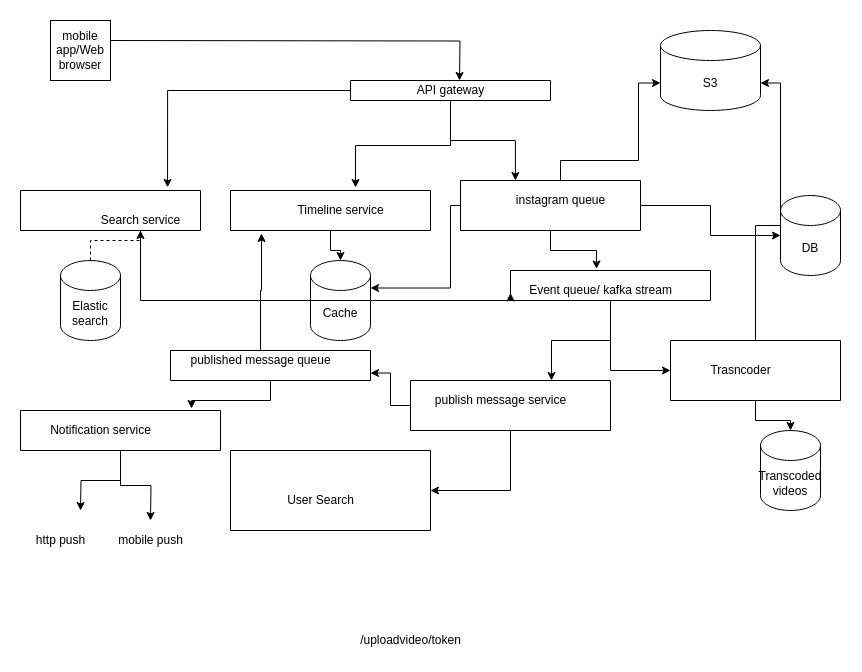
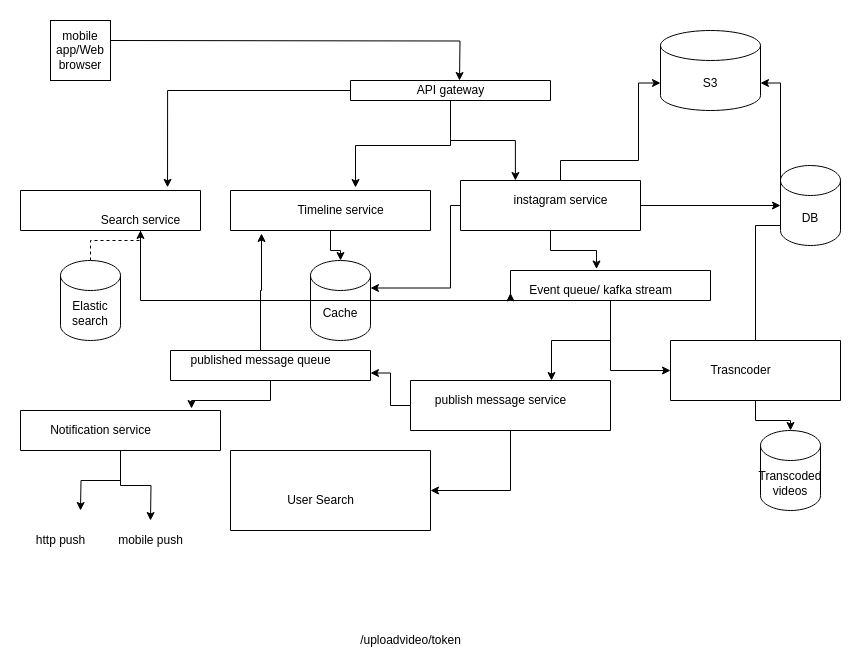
  <mxCell id="0" />
  <mxCell id="1" parent="0" />
  <mxCell id="2" style="edgeStyle=orthogonalEdgeStyle;rounded=0;orthogonalLoop=1;jettySize=auto;html=1;entryX=0.817;entryY=-0.08;entryDx=0;entryDy=0;entryPerimeter=0;" edge="1" parent="1" source="3" target="19"><mxGeometry relative="1" as="geometry" /></mxCell>
  <mxCell id="3" value="" style="swimlane;startSize=0;" vertex="1" parent="1"><mxGeometry x="350" y="80" width="200" height="20" as="geometry" /></mxCell>
  <mxCell id="4" style="edgeStyle=orthogonalEdgeStyle;rounded=0;orthogonalLoop=1;jettySize=auto;html=1;entryX=0.305;entryY=0;entryDx=0;entryDy=0;entryPerimeter=0;" edge="1" parent="1" source="6" target="10"><mxGeometry relative="1" as="geometry" /></mxCell>
  <mxCell id="5" style="edgeStyle=orthogonalEdgeStyle;rounded=0;orthogonalLoop=1;jettySize=auto;html=1;entryX=0.625;entryY=-0.075;entryDx=0;entryDy=0;entryPerimeter=0;" edge="1" parent="1" source="6" target="17"><mxGeometry relative="1" as="geometry" /></mxCell>
  <mxCell id="6" value="API gateway" style="text;html=1;align=center;verticalAlign=middle;resizable=0;points=[];autosize=1;strokeColor=none;" vertex="1" parent="1"><mxGeometry x="410" y="80" width="80" height="20" as="geometry" /></mxCell>
  <mxCell id="7" style="edgeStyle=orthogonalEdgeStyle;rounded=0;orthogonalLoop=1;jettySize=auto;html=1;" edge="1" parent="1" source="10" target="14"><mxGeometry relative="1" as="geometry" /></mxCell>
  <mxCell id="8" style="edgeStyle=orthogonalEdgeStyle;rounded=0;orthogonalLoop=1;jettySize=auto;html=1;entryX=0.43;entryY=-0.05;entryDx=0;entryDy=0;entryPerimeter=0;" edge="1" parent="1" source="10" target="24"><mxGeometry relative="1" as="geometry" /></mxCell>
  <mxCell id="9" style="edgeStyle=orthogonalEdgeStyle;rounded=0;orthogonalLoop=1;jettySize=auto;html=1;entryX=1;entryY=0;entryDx=0;entryDy=27.5;entryPerimeter=0;" edge="1" parent="1" source="10" target="15"><mxGeometry relative="1" as="geometry"><Array as="points"><mxPoint x="450" y="205" /><mxPoint x="450" y="288" /></Array></mxGeometry></mxCell>
  <mxCell id="10" value="" style="swimlane;startSize=0;" vertex="1" parent="1"><mxGeometry x="460" y="180" width="180" height="50" as="geometry" /></mxCell>
  <mxCell id="11" style="edgeStyle=orthogonalEdgeStyle;rounded=0;orthogonalLoop=1;jettySize=auto;html=1;" edge="1" parent="1"><mxGeometry relative="1" as="geometry"><mxPoint x="110" y="40" as="sourcePoint" /><mxPoint x="459" y="80" as="targetPoint" /></mxGeometry></mxCell>
  <mxCell id="12" style="edgeStyle=orthogonalEdgeStyle;rounded=0;orthogonalLoop=1;jettySize=auto;html=1;entryX=0;entryY=0;entryDx=0;entryDy=52.5;entryPerimeter=0;" edge="1" parent="1" target="26"><mxGeometry relative="1" as="geometry"><mxPoint x="560" y="180" as="sourcePoint" /><Array as="points"><mxPoint x="560" y="160" /><mxPoint x="638" y="160" /><mxPoint x="638" y="83" /></Array></mxGeometry></mxCell>
- <mxCell id="13" value="instagram queue" style="text;html=1;align=center;verticalAlign=middle;resizable=0;points=[];autosize=1;strokeColor=none;" vertex="1" parent="1"><mxGeometry x="505" y="190" width="110" height="20" as="geometry" /></mxCell>
- <mxCell id="14" value="DB" style="shape=cylinder3;whiteSpace=wrap;html=1;boundedLbl=1;backgroundOutline=1;size=15;" vertex="1" parent="1"><mxGeometry x="780" y="195" width="60" height="80" as="geometry" /></mxCell>
+ <mxCell id="13" value="instagram service" style="text;html=1;align=center;verticalAlign=middle;resizable=0;points=[];autosize=1;strokeColor=none;" vertex="1" parent="1"><mxGeometry x="505" y="190" width="110" height="20" as="geometry" /></mxCell>
+ <mxCell id="14" value="DB" style="shape=cylinder3;whiteSpace=wrap;html=1;boundedLbl=1;backgroundOutline=1;size=15;" vertex="1" parent="1"><mxGeometry x="780" y="165" width="60" height="80" as="geometry" /></mxCell>
  <mxCell id="15" value="Cache" style="shape=cylinder3;whiteSpace=wrap;html=1;boundedLbl=1;backgroundOutline=1;size=15;" vertex="1" parent="1"><mxGeometry x="310" y="260" width="60" height="80" as="geometry" /></mxCell>
  <mxCell id="16" style="edgeStyle=orthogonalEdgeStyle;rounded=0;orthogonalLoop=1;jettySize=auto;html=1;entryX=0.5;entryY=0;entryDx=0;entryDy=0;entryPerimeter=0;" edge="1" parent="1" source="17" target="15"><mxGeometry relative="1" as="geometry" /></mxCell>
  <mxCell id="17" value="" style="swimlane;startSize=0;" vertex="1" parent="1"><mxGeometry x="230" y="190" width="200" height="40" as="geometry" /></mxCell>
  <mxCell id="18" value="Timeline service" style="text;html=1;align=center;verticalAlign=middle;resizable=0;points=[];autosize=1;strokeColor=none;" vertex="1" parent="1"><mxGeometry x="290" y="200" width="100" height="20" as="geometry" /></mxCell>
  <mxCell id="19" value="" style="swimlane;startSize=0;" vertex="1" parent="1"><mxGeometry y="190" width="180" height="40" as="geometry" x="20" /></mxCell>
  <mxCell id="20" style="edgeStyle=orthogonalEdgeStyle;rounded=0;orthogonalLoop=1;jettySize=auto;html=1;entryX=0;entryY=0.75;entryDx=0;entryDy=0;" edge="1" parent="1" source="21" target="24"><mxGeometry relative="1" as="geometry"><Array as="points"><mxPoint x="140" y="300" /></Array></mxGeometry></mxCell>
  <mxCell id="21" value="Search service" style="text;html=1;align=center;verticalAlign=middle;resizable=0;points=[];autosize=1;strokeColor=none;" vertex="1" parent="1"><mxGeometry x="95" y="210" width="90" height="20" as="geometry" /></mxCell>
  <mxCell id="22" style="edgeStyle=orthogonalEdgeStyle;rounded=0;orthogonalLoop=1;jettySize=auto;html=1;entryX=0;entryY=0.5;entryDx=0;entryDy=0;" edge="1" parent="1" source="24" target="29"><mxGeometry relative="1" as="geometry" /></mxCell>
  <mxCell id="23" style="edgeStyle=orthogonalEdgeStyle;rounded=0;orthogonalLoop=1;jettySize=auto;html=1;entryX=0.705;entryY=0;entryDx=0;entryDy=0;entryPerimeter=0;" edge="1" parent="1" source="24" target="34"><mxGeometry relative="1" as="geometry" /></mxCell>
  <mxCell id="24" value="" style="swimlane;startSize=0;" vertex="1" parent="1"><mxGeometry x="510" y="270" width="200" height="30" as="geometry" /></mxCell>
  <mxCell id="25" value="Event queue/ kafka stream" style="text;html=1;align=center;verticalAlign=middle;resizable=0;points=[];autosize=1;strokeColor=none;" vertex="1" parent="1"><mxGeometry x="520" y="280" width="160" height="20" as="geometry" /></mxCell>
  <mxCell id="26" value="S3" style="shape=cylinder3;whiteSpace=wrap;html=1;boundedLbl=1;backgroundOutline=1;size=15;" vertex="1" parent="1"><mxGeometry x="660" y="30" width="100" height="80" as="geometry" /></mxCell>
  <mxCell id="27" style="edgeStyle=orthogonalEdgeStyle;rounded=0;orthogonalLoop=1;jettySize=auto;html=1;entryX=1;entryY=0;entryDx=0;entryDy=52.5;entryPerimeter=0;" edge="1" parent="1" source="29" target="26"><mxGeometry relative="1" as="geometry" /></mxCell>
  <mxCell id="28" style="edgeStyle=orthogonalEdgeStyle;rounded=0;orthogonalLoop=1;jettySize=auto;html=1;" edge="1" parent="1" source="29" target="31"><mxGeometry relative="1" as="geometry" /></mxCell>
  <mxCell id="29" value="" style="swimlane;startSize=0;" vertex="1" parent="1"><mxGeometry x="670" y="340" width="170" height="60" as="geometry" /></mxCell>
  <mxCell id="30" value="Trasncoder" style="text;html=1;align=center;verticalAlign=middle;resizable=0;points=[];autosize=1;strokeColor=none;" vertex="1" parent="1"><mxGeometry x="700" y="360" width="80" height="20" as="geometry" /></mxCell>
  <mxCell id="31" value="Transcoded videos" style="shape=cylinder3;whiteSpace=wrap;html=1;boundedLbl=1;backgroundOutline=1;size=15;" vertex="1" parent="1"><mxGeometry x="760" y="430" width="60" height="80" as="geometry" /></mxCell>
  <mxCell id="32" style="edgeStyle=orthogonalEdgeStyle;rounded=0;orthogonalLoop=1;jettySize=auto;html=1;entryX=1;entryY=0.5;entryDx=0;entryDy=0;" edge="1" parent="1" source="34" target="36"><mxGeometry relative="1" as="geometry" /></mxCell>
  <mxCell id="33" style="edgeStyle=orthogonalEdgeStyle;rounded=0;orthogonalLoop=1;jettySize=auto;html=1;exitX=0;exitY=0.5;exitDx=0;exitDy=0;entryX=1;entryY=0.75;entryDx=0;entryDy=0;" edge="1" parent="1" source="34" target="39"><mxGeometry relative="1" as="geometry" /></mxCell>
  <mxCell id="34" value="" style="swimlane;startSize=0;" vertex="1" parent="1"><mxGeometry x="410" y="380" width="200" height="50" as="geometry" /></mxCell>
  <mxCell id="35" value="publish message service" style="text;html=1;align=center;verticalAlign=middle;resizable=0;points=[];autosize=1;strokeColor=none;" vertex="1" parent="1"><mxGeometry x="425" y="390" width="150" height="20" as="geometry" /></mxCell>
  <mxCell id="36" value="" style="swimlane;startSize=0;" vertex="1" parent="1"><mxGeometry x="230" y="450" width="200" height="80" as="geometry" /></mxCell>
  <mxCell id="37" value="User Search" style="text;html=1;align=center;verticalAlign=middle;resizable=0;points=[];autosize=1;strokeColor=none;" vertex="1" parent="1"><mxGeometry x="280" y="490" width="80" height="20" as="geometry" /></mxCell>
  <mxCell id="38" style="edgeStyle=orthogonalEdgeStyle;rounded=0;orthogonalLoop=1;jettySize=auto;html=1;entryX=0.855;entryY=-0.05;entryDx=0;entryDy=0;entryPerimeter=0;" edge="1" parent="1" source="39" target="46"><mxGeometry relative="1" as="geometry" /></mxCell>
  <mxCell id="39" value="" style="swimlane;startSize=0;" vertex="1" parent="1"><mxGeometry x="170" y="350" width="200" height="30" as="geometry" /></mxCell>
  <mxCell id="40" style="edgeStyle=orthogonalEdgeStyle;rounded=0;orthogonalLoop=1;jettySize=auto;html=1;entryX=0.155;entryY=1.075;entryDx=0;entryDy=0;entryPerimeter=0;" edge="1" parent="1" source="41" target="17"><mxGeometry relative="1" as="geometry" /></mxCell>
  <mxCell id="41" value="published message queue" style="text;html=1;align=center;verticalAlign=middle;resizable=0;points=[];autosize=1;strokeColor=none;" vertex="1" parent="1"><mxGeometry x="180" y="350" width="160" height="20" as="geometry" /></mxCell>
  <mxCell id="42" value="" style="edgeStyle=orthogonalEdgeStyle;rounded=0;orthogonalLoop=1;jettySize=auto;html=1;dashed=1;" edge="1" parent="1" source="43" target="21"><mxGeometry relative="1" as="geometry" /></mxCell>
  <mxCell id="43" value="Elastic search" style="shape=cylinder3;whiteSpace=wrap;html=1;boundedLbl=1;backgroundOutline=1;size=15;" vertex="1" parent="1"><mxGeometry x="60" y="260" width="60" height="80" as="geometry" /></mxCell>
  <mxCell id="44" style="edgeStyle=orthogonalEdgeStyle;rounded=0;orthogonalLoop=1;jettySize=auto;html=1;exitX=0.5;exitY=1;exitDx=0;exitDy=0;" edge="1" parent="1" source="46"><mxGeometry relative="1" as="geometry"><mxPoint x="80" y="510" as="targetPoint" /><mxPoint x="150" y="510" as="sourcePoint" /></mxGeometry></mxCell>
  <mxCell id="45" style="edgeStyle=orthogonalEdgeStyle;rounded=0;orthogonalLoop=1;jettySize=auto;html=1;" edge="1" parent="1" source="46"><mxGeometry relative="1" as="geometry"><mxPoint x="150" y="520" as="targetPoint" /></mxGeometry></mxCell>
  <mxCell id="46" value="" style="swimlane;startSize=0;" vertex="1" parent="1"><mxGeometry y="410" width="200" height="40" as="geometry" x="20" /></mxCell>
  <mxCell id="47" value="Notification service" style="text;html=1;align=center;verticalAlign=middle;resizable=0;points=[];autosize=1;strokeColor=none;" vertex="1" parent="1"><mxGeometry x="40" y="420" width="120" height="20" as="geometry" /></mxCell>
  <mxCell id="48" value="http push" style="text;html=1;align=center;verticalAlign=middle;resizable=0;points=[];autosize=1;strokeColor=none;" vertex="1" parent="1"><mxGeometry x="30" y="530" width="60" height="20" as="geometry" /></mxCell>
  <mxCell id="49" value="mobile push&lt;br&gt;" style="text;html=1;align=center;verticalAlign=middle;resizable=0;points=[];autosize=1;strokeColor=none;" vertex="1" parent="1"><mxGeometry x="110" y="530" width="80" height="20" as="geometry" /></mxCell>
  <mxCell id="50" value="/uploadvideo/token" style="text;html=1;align=center;verticalAlign=middle;resizable=0;points=[];autosize=1;strokeColor=none;" vertex="1" parent="1"><mxGeometry x="350" y="630" width="120" height="20" as="geometry" /></mxCell>
  <mxCell id="51" value="mobile app/Web browser" style="whiteSpace=wrap;html=1;aspect=fixed;" vertex="1" parent="1"><mxGeometry x="50" y="20" width="60" height="60" as="geometry" /></mxCell>
